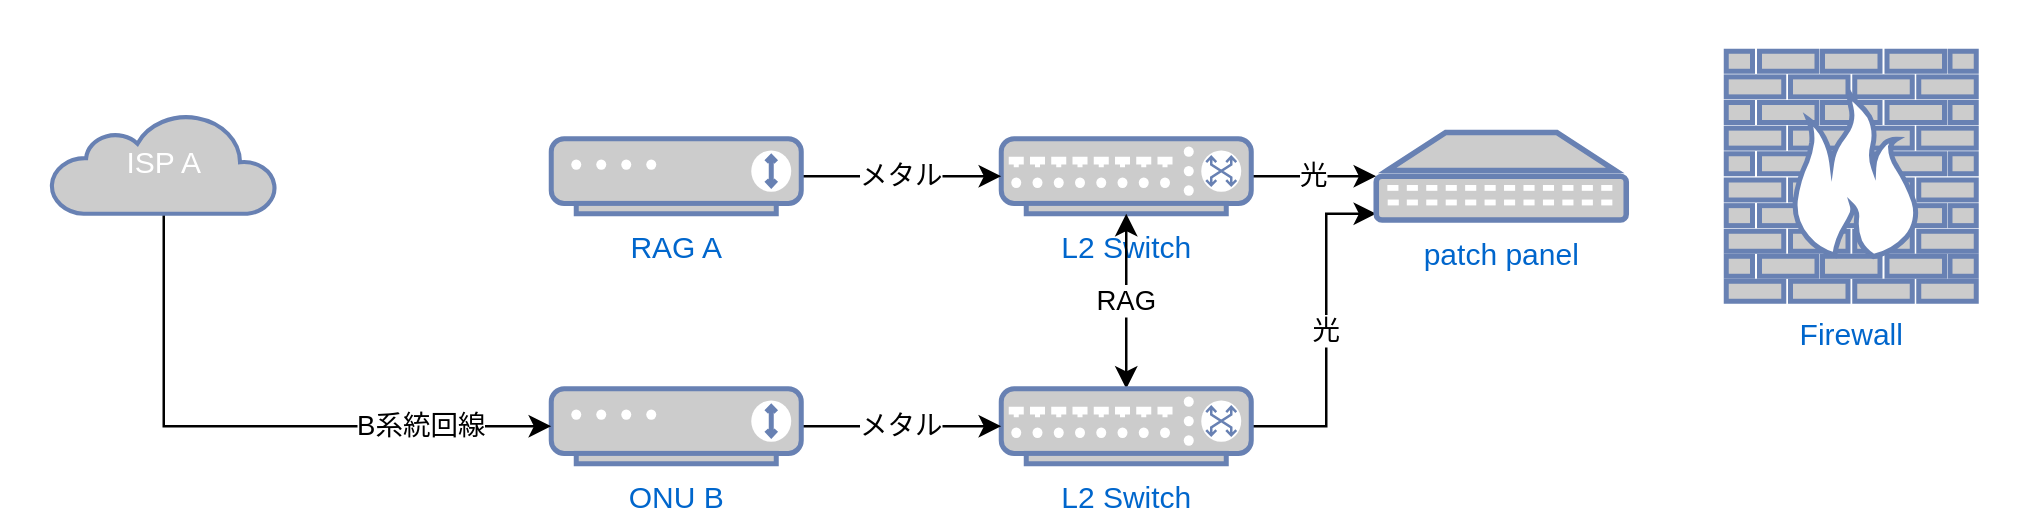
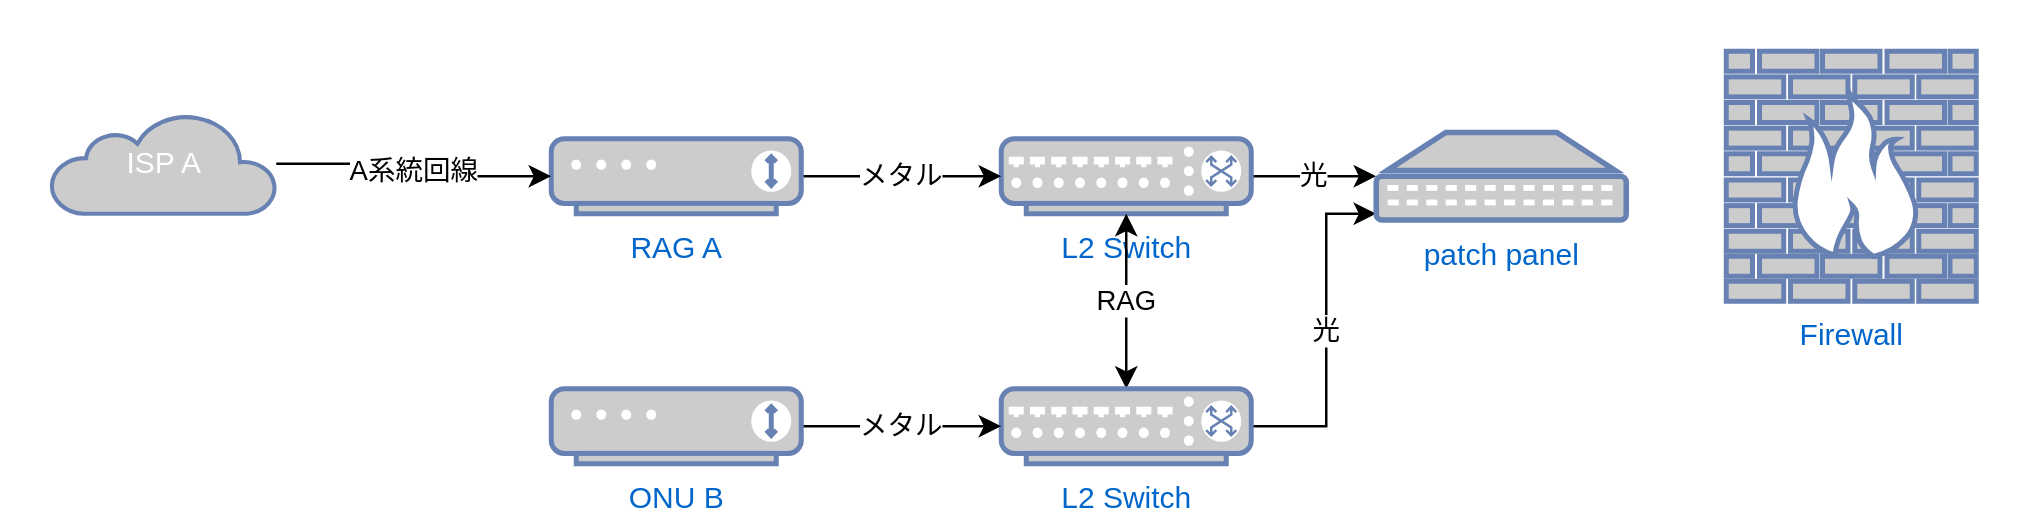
  <mxCell id="0" />
  <mxCell id="1" parent="0" />
  <mxCell id="2" value="光" style="edgeStyle=orthogonalEdgeStyle;rounded=0;orthogonalLoop=1;jettySize=auto;html=1;startArrow=none;startFill=0;" edge="1" parent="1" source="3" target="14"><mxGeometry relative="1" as="geometry" /></mxCell>
  <mxCell id="3" value="L2 Switch" style="fontColor=#0066CC;verticalAlign=top;verticalLabelPosition=bottom;labelPosition=center;align=center;html=1;outlineConnect=0;fillColor=#CCCCCC;strokeColor=#6881B3;gradientColor=none;gradientDirection=north;strokeWidth=2;shape=mxgraph.networks.switch;" vertex="1" parent="1"><mxGeometry x="400" y="55" width="100" height="30" as="geometry" /></mxCell>
  <mxCell id="4" value="RAG" style="edgeStyle=orthogonalEdgeStyle;rounded=0;orthogonalLoop=1;jettySize=auto;html=1;startArrow=classic;startFill=1;" edge="1" parent="1" source="6"><mxGeometry relative="1" as="geometry"><mxPoint x="450" y="85" as="targetPoint" /><Array as="points"><mxPoint x="450" y="105" /><mxPoint x="450" y="105" /></Array></mxGeometry></mxCell>
  <mxCell id="5" value="光" style="edgeStyle=orthogonalEdgeStyle;rounded=0;orthogonalLoop=1;jettySize=auto;html=1;startArrow=none;startFill=0;" edge="1" parent="1" source="6" target="14"><mxGeometry relative="1" as="geometry"><Array as="points"><mxPoint x="530" y="170" /><mxPoint x="530" y="85" /></Array></mxGeometry></mxCell>
  <mxCell id="6" value="L2 Switch" style="fontColor=#0066CC;verticalAlign=top;verticalLabelPosition=bottom;labelPosition=center;align=center;html=1;outlineConnect=0;fillColor=#CCCCCC;strokeColor=#6881B3;gradientColor=none;gradientDirection=north;strokeWidth=2;shape=mxgraph.networks.switch;" vertex="1" parent="1"><mxGeometry x="400" y="155" width="100" height="30" as="geometry" /></mxCell>
  <mxCell id="7" value="メタル" style="edgeStyle=orthogonalEdgeStyle;rounded=0;orthogonalLoop=1;jettySize=auto;html=1;" edge="1" parent="1" source="8" target="3"><mxGeometry relative="1" as="geometry" /></mxCell>
  <mxCell id="8" value="RAG A" style="fontColor=#0066CC;verticalAlign=top;verticalLabelPosition=bottom;labelPosition=center;align=center;html=1;outlineConnect=0;fillColor=#CCCCCC;strokeColor=#6881B3;gradientColor=none;gradientDirection=north;strokeWidth=2;shape=mxgraph.networks.modem;" vertex="1" parent="1"><mxGeometry x="220" y="55" width="100" height="30" as="geometry" /></mxCell>
  <mxCell id="9" value="メタル" style="edgeStyle=orthogonalEdgeStyle;rounded=0;orthogonalLoop=1;jettySize=auto;html=1;" edge="1" parent="1" source="10" target="6"><mxGeometry relative="1" as="geometry" /></mxCell>
  <mxCell id="10" value="ONU B" style="fontColor=#0066CC;verticalAlign=top;verticalLabelPosition=bottom;labelPosition=center;align=center;html=1;outlineConnect=0;fillColor=#CCCCCC;strokeColor=#6881B3;gradientColor=none;gradientDirection=north;strokeWidth=2;shape=mxgraph.networks.modem;" vertex="1" parent="1"><mxGeometry x="220" y="155" width="100" height="30" as="geometry" /></mxCell>
- <mxCell id="12" value="B系統回線" style="edgeStyle=orthogonalEdgeStyle;rounded=0;orthogonalLoop=1;jettySize=auto;html=1;startArrow=none;startFill=0;" edge="1" parent="1" source="13" target="10"><mxGeometry x="0.565" relative="1" as="geometry"><Array as="points"><mxPoint x="65" y="170" /></Array><mxPoint as="offset" /></mxGeometry></mxCell>
+ <mxCell id="11" value="A系統回線" style="edgeStyle=orthogonalEdgeStyle;rounded=0;orthogonalLoop=1;jettySize=auto;html=1;" edge="1" parent="1" source="13" target="8"><mxGeometry relative="1" as="geometry" /></mxCell>
  <mxCell id="13" value="ISP A" style="html=1;outlineConnect=0;fillColor=#CCCCCC;strokeColor=#6881B3;gradientColor=none;gradientDirection=north;strokeWidth=2;shape=mxgraph.networks.cloud;fontColor=#ffffff;" vertex="1" parent="1"><mxGeometry x="20" y="45" width="90" height="40" as="geometry" /></mxCell>
  <mxCell id="14" value="patch panel" style="fontColor=#0066CC;verticalAlign=top;verticalLabelPosition=bottom;labelPosition=center;align=center;html=1;outlineConnect=0;fillColor=#CCCCCC;strokeColor=#6881B3;gradientColor=none;gradientDirection=north;strokeWidth=2;shape=mxgraph.networks.patch_panel;" vertex="1" parent="1"><mxGeometry x="550" y="52.5" width="100" height="35" as="geometry" /></mxCell>
  <mxCell id="15" value="Firewall" style="fontColor=#0066CC;verticalAlign=top;verticalLabelPosition=bottom;labelPosition=center;align=center;html=1;outlineConnect=0;fillColor=#CCCCCC;strokeColor=#6881B3;gradientColor=none;gradientDirection=north;strokeWidth=2;shape=mxgraph.networks.firewall;" vertex="1" parent="1"><mxGeometry x="690" y="20" width="100" height="100" as="geometry" /></mxCell>
